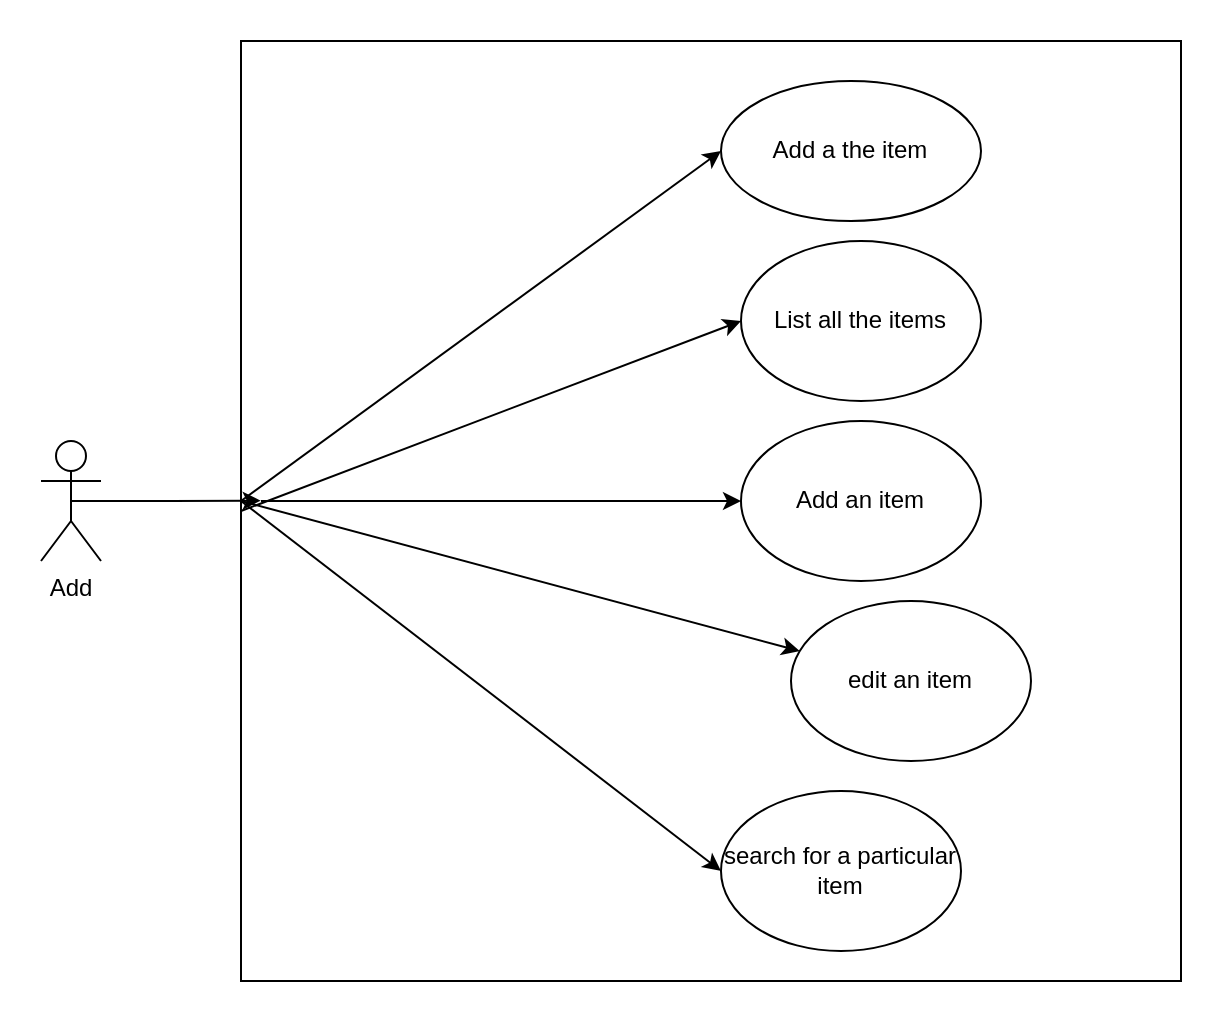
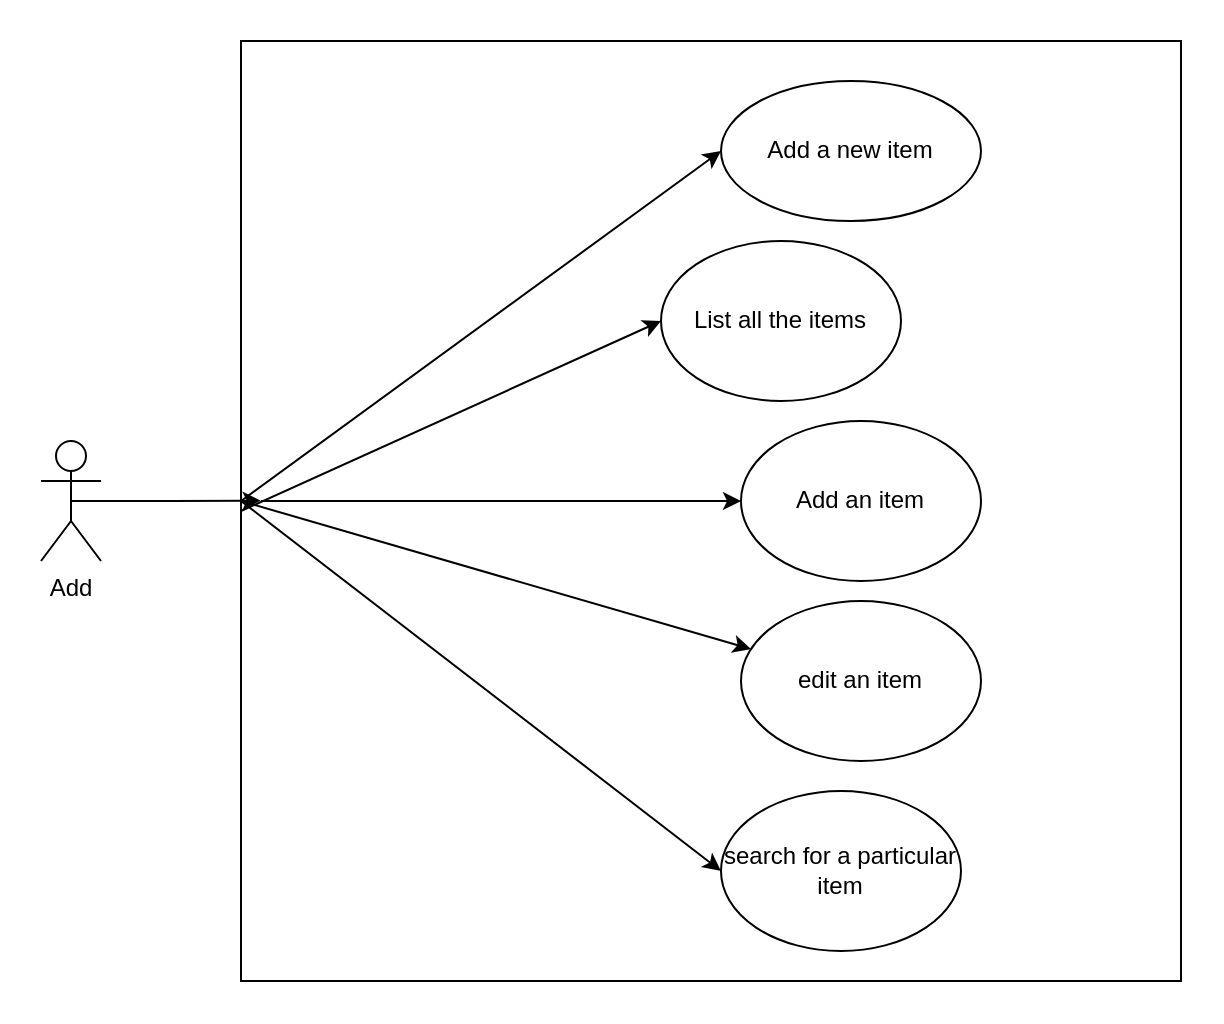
  <mxCell id="0" />
  <mxCell id="1" parent="0" />
  <mxCell id="2" value="" style="whiteSpace=wrap;html=1;aspect=fixed;" vertex="1" parent="1"><mxGeometry x="120" y="20" width="470" height="470" as="geometry" /></mxCell>
- <mxCell id="3" value="Add a the item" style="ellipse;whiteSpace=wrap;html=1;" vertex="1" parent="1"><mxGeometry x="360" y="40" width="130" height="70" as="geometry" /></mxCell>
- <mxCell id="4" value="List all the items" style="ellipse;whiteSpace=wrap;html=1;" vertex="1" parent="1"><mxGeometry x="370" y="120" width="120" height="80" as="geometry" /></mxCell>
+ <mxCell id="3" value="Add a new item" style="ellipse;whiteSpace=wrap;html=1;" vertex="1" parent="1"><mxGeometry x="360" y="40" width="130" height="70" as="geometry" /></mxCell>
+ <mxCell id="4" value="List all the items" style="ellipse;whiteSpace=wrap;html=1;" vertex="1" parent="1"><mxGeometry x="330" y="120" width="120" height="80" as="geometry" /></mxCell>
  <mxCell id="5" value="Add an item" style="ellipse;whiteSpace=wrap;html=1;" vertex="1" parent="1"><mxGeometry x="370" y="210" width="120" height="80" as="geometry" /></mxCell>
- <mxCell id="6" value="edit an item" style="ellipse;whiteSpace=wrap;html=1;" vertex="1" parent="1"><mxGeometry x="395" y="300" width="120" height="80" as="geometry" /></mxCell>
+ <mxCell id="6" value="edit an item" style="ellipse;whiteSpace=wrap;html=1;" vertex="1" parent="1"><mxGeometry x="370" y="300" width="120" height="80" as="geometry" /></mxCell>
  <mxCell id="7" value="search for a particular item" style="ellipse;whiteSpace=wrap;html=1;" vertex="1" parent="1"><mxGeometry x="360" y="395" width="120" height="80" as="geometry" /></mxCell>
  <mxCell id="8" style="edgeStyle=orthogonalEdgeStyle;rounded=0;orthogonalLoop=1;jettySize=auto;html=1;exitX=0.5;exitY=0.5;exitDx=0;exitDy=0;exitPerimeter=0;entryX=0.021;entryY=0.489;entryDx=0;entryDy=0;entryPerimeter=0;" edge="1" parent="1" source="9" target="2"><mxGeometry relative="1" as="geometry" /></mxCell>
  <mxCell id="9" value="Add" style="shape=umlActor;verticalLabelPosition=bottom;verticalAlign=top;html=1;outlineConnect=0;" vertex="1" parent="1"><mxGeometry x="20" y="220" width="30" height="60" as="geometry" /></mxCell>
  <mxCell id="10" value="" style="endArrow=classic;html=1;entryX=0;entryY=0.5;entryDx=0;entryDy=0;" edge="1" parent="1" target="3"><mxGeometry width="50" height="50" relative="1" as="geometry"><mxPoint x="120" y="250" as="sourcePoint" /><mxPoint x="300" y="220" as="targetPoint" /></mxGeometry></mxCell>
  <mxCell id="11" value="" style="endArrow=classic;html=1;exitX=0;exitY=0.5;exitDx=0;exitDy=0;entryX=0;entryY=0.5;entryDx=0;entryDy=0;" edge="1" parent="1" source="2" target="4"><mxGeometry width="50" height="50" relative="1" as="geometry"><mxPoint x="250" y="270" as="sourcePoint" /><mxPoint x="300" y="220" as="targetPoint" /></mxGeometry></mxCell>
  <mxCell id="12" value="" style="endArrow=classic;html=1;" edge="1" parent="1" target="5"><mxGeometry width="50" height="50" relative="1" as="geometry"><mxPoint x="130" y="250" as="sourcePoint" /><mxPoint x="300" y="220" as="targetPoint" /></mxGeometry></mxCell>
  <mxCell id="13" value="" style="endArrow=classic;html=1;" edge="1" parent="1" target="6"><mxGeometry width="50" height="50" relative="1" as="geometry"><mxPoint x="120" y="250" as="sourcePoint" /><mxPoint x="300" y="220" as="targetPoint" /></mxGeometry></mxCell>
  <mxCell id="14" value="" style="endArrow=classic;html=1;entryX=0;entryY=0.5;entryDx=0;entryDy=0;" edge="1" parent="1" target="7"><mxGeometry width="50" height="50" relative="1" as="geometry"><mxPoint x="120" y="250" as="sourcePoint" /><mxPoint x="300" y="220" as="targetPoint" /></mxGeometry></mxCell>
